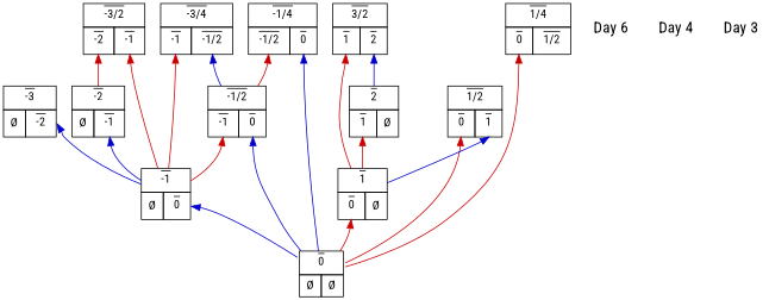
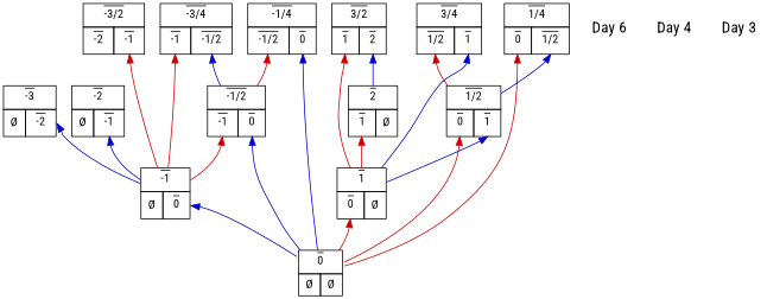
  digraph {
    fontname="Roboto Condensed"
    node [fontname="Roboto Condensed" margin=0 shape=none]
    edge [color=red3 dir=back fontname="Roboto Condensed" tailport=R]
    n1 [label=<<TABLE BORDER="0" CELLBORDER="1" CELLSPACING="0" CELLPADDING="4">          <TR><TD  CELLPADDING="5pt" COLSPAN="2"><o>0</o></TD></TR>          <TR><TD PORT="L"> Ø </TD><TD PORT="R"> Ø </TD></TR>          </TABLE>>]
    n2 [fontsize=18 label="Day 6" margin=""]
    n3 [label=<<TABLE BORDER="0" CELLBORDER="1" CELLSPACING="0" CELLPADDING="4">          <TR><TD  CELLPADDING="5pt" COLSPAN="2"><o>-1</o></TD></TR>          <TR><TD PORT="L"> Ø </TD><TD PORT="R"> <TABLE BORDER="0" CELLBORDER="0" CELLPADDING="0"><TR><TD CELLPADDING="1pt"  PORT="0,1"> <o>0</o> </TD> &nbsp; </TR></TABLE> </TD></TR>          </TABLE>>]
    n4 [label=<<TABLE BORDER="0" CELLBORDER="1" CELLSPACING="0" CELLPADDING="4">          <TR><TD  CELLPADDING="5pt" COLSPAN="2"><o>1</o></TD></TR>          <TR><TD PORT="L"> <TABLE BORDER="0" CELLBORDER="0" CELLPADDING="0"><TR><TD CELLPADDING="1pt" PORT="0,1"> <o>0</o> </TD> &nbsp; </TR></TABLE> </TD><TD PORT="R"> Ø </TD></TR>          </TABLE>>]
    n5 [fontsize=18 label="Day 4" margin=""]
    n6 [label=<<TABLE BORDER="0" CELLBORDER="1" CELLSPACING="0" CELLPADDING="4">          <TR><TD  CELLPADDING="5pt" COLSPAN="2"><o>-2</o></TD></TR>          <TR><TD PORT="L"> Ø </TD><TD PORT="R"> <TABLE BORDER="0" CELLBORDER="0" CELLPADDING="0"><TR><TD CELLPADDING="1pt"  PORT="-1,1"> <o>-1</o> </TD> &nbsp; </TR></TABLE> </TD></TR>          </TABLE>>]
    n7 [label=<<TABLE BORDER="0" CELLBORDER="1" CELLSPACING="0" CELLPADDING="4">          <TR><TD  CELLPADDING="5pt" COLSPAN="2"><o>2</o></TD></TR>          <TR><TD PORT="L"> <TABLE BORDER="0" CELLBORDER="0" CELLPADDING="0"><TR><TD CELLPADDING="1pt" PORT="1,1"> <o>1</o> </TD> &nbsp; </TR></TABLE> </TD><TD PORT="R"> Ø </TD></TR>          </TABLE>>]
    n8 [label=<<TABLE BORDER="0" CELLBORDER="1" CELLSPACING="0" CELLPADDING="4">          <TR><TD  CELLPADDING="5pt" COLSPAN="2"><o>1/2</o></TD></TR>          <TR><TD PORT="L"> <TABLE BORDER="0" CELLBORDER="0" CELLPADDING="0"><TR><TD CELLPADDING="1pt" PORT="0,1"> <o>0</o> </TD> &nbsp; </TR></TABLE> </TD><TD PORT="R"> <TABLE BORDER="0" CELLBORDER="0" CELLPADDING="0"><TR><TD CELLPADDING="1pt"  PORT="1,1"> <o>1</o> </TD> &nbsp; </TR></TABLE> </TD></TR>          </TABLE>>]
    n9 [label=<<TABLE BORDER="0" CELLBORDER="1" CELLSPACING="0" CELLPADDING="4">          <TR><TD  CELLPADDING="5pt" COLSPAN="2"><o>-1/2</o></TD></TR>          <TR><TD PORT="L"> <TABLE BORDER="0" CELLBORDER="0" CELLPADDING="0"><TR><TD CELLPADDING="1pt" PORT="-1,1"> <o>-1</o> </TD> &nbsp; </TR></TABLE> </TD><TD PORT="R"> <TABLE BORDER="0" CELLBORDER="0" CELLPADDING="0"><TR><TD CELLPADDING="1pt"  PORT="0,1"> <o>0</o> </TD> &nbsp; </TR></TABLE> </TD></TR>          </TABLE>>]
    n10 [fontsize=18 label="Day 3" margin=""]
    n11 [label=<<TABLE BORDER="0" CELLBORDER="1" CELLSPACING="0" CELLPADDING="4">          <TR><TD  CELLPADDING="5pt" COLSPAN="2"><o>-3</o></TD></TR>          <TR><TD PORT="L"> Ø </TD><TD PORT="R"> <TABLE BORDER="0" CELLBORDER="0" CELLPADDING="0"><TR><TD CELLPADDING="1pt"  PORT="-2,1"> <o>-2</o> </TD> &nbsp; </TR></TABLE> </TD></TR>          </TABLE>>]
    n12 [label=<<TABLE BORDER="0" CELLBORDER="1" CELLSPACING="0" CELLPADDING="4">          <TR><TD  CELLPADDING="5pt" COLSPAN="2"><o>1/4</o></TD></TR>          <TR><TD PORT="L"> <TABLE BORDER="0" CELLBORDER="0" CELLPADDING="0"><TR><TD CELLPADDING="1pt" PORT="0,1"> <o>0</o> </TD> &nbsp; </TR></TABLE> </TD><TD PORT="R"> <TABLE BORDER="0" CELLBORDER="0" CELLPADDING="0"><TR><TD CELLPADDING="1pt"  PORT="1/2,1"> <o>1/2</o> </TD> &nbsp; </TR></TABLE> </TD></TR>          </TABLE>>]
    n13 [label=<<TABLE BORDER="0" CELLBORDER="1" CELLSPACING="0" CELLPADDING="4">          <TR><TD  CELLPADDING="5pt" COLSPAN="2"><o>-1/4</o></TD></TR>          <TR><TD PORT="L"> <TABLE BORDER="0" CELLBORDER="0" CELLPADDING="0"><TR><TD CELLPADDING="1pt" PORT="-1/2,1"> <o>-1/2</o> </TD> &nbsp; </TR></TABLE> </TD><TD PORT="R"> <TABLE BORDER="0" CELLBORDER="0" CELLPADDING="0"><TR><TD CELLPADDING="1pt"  PORT="0,1"> <o>0</o> </TD> &nbsp; </TR></TABLE> </TD></TR>          </TABLE>>]
+   n14 [label=<<TABLE BORDER="0" CELLBORDER="1" CELLSPACING="0" CELLPADDING="4">          <TR><TD  CELLPADDING="5pt" COLSPAN="2"><o>3/4</o></TD></TR>          <TR><TD PORT="L"> <TABLE BORDER="0" CELLBORDER="0" CELLPADDING="0"><TR><TD CELLPADDING="1pt" PORT="1/2,1"> <o>1/2</o> </TD> &nbsp; </TR></TABLE> </TD><TD PORT="R"> <TABLE BORDER="0" CELLBORDER="0" CELLPADDING="0"><TR><TD CELLPADDING="1pt"  PORT="1,1"> <o>1</o> </TD> &nbsp; </TR></TABLE> </TD></TR>          </TABLE>>]
    n15 [label=<<TABLE BORDER="0" CELLBORDER="1" CELLSPACING="0" CELLPADDING="4">          <TR><TD  CELLPADDING="5pt" COLSPAN="2"><o>-3/4</o></TD></TR>          <TR><TD PORT="L"> <TABLE BORDER="0" CELLBORDER="0" CELLPADDING="0"><TR><TD CELLPADDING="1pt" PORT="-1,1"> <o>-1</o> </TD> &nbsp; </TR></TABLE> </TD><TD PORT="R"> <TABLE BORDER="0" CELLBORDER="0" CELLPADDING="0"><TR><TD CELLPADDING="1pt"  PORT="-1/2,1"> <o>-1/2</o> </TD> &nbsp; </TR></TABLE> </TD></TR>          </TABLE>>]
    n16 [label=<<TABLE BORDER="0" CELLBORDER="1" CELLSPACING="0" CELLPADDING="4">          <TR><TD  CELLPADDING="5pt" COLSPAN="2"><o>3/2</o></TD></TR>          <TR><TD PORT="L"> <TABLE BORDER="0" CELLBORDER="0" CELLPADDING="0"><TR><TD CELLPADDING="1pt" PORT="1,1"> <o>1</o> </TD> &nbsp; </TR></TABLE> </TD><TD PORT="R"> <TABLE BORDER="0" CELLBORDER="0" CELLPADDING="0"><TR><TD CELLPADDING="1pt"  PORT="2,1"> <o>2</o> </TD> &nbsp; </TR></TABLE> </TD></TR>          </TABLE>>]
    n17 [label=<<TABLE BORDER="0" CELLBORDER="1" CELLSPACING="0" CELLPADDING="4">          <TR><TD  CELLPADDING="5pt" COLSPAN="2"><o>-3/2</o></TD></TR>          <TR><TD PORT="L"> <TABLE BORDER="0" CELLBORDER="0" CELLPADDING="0"><TR><TD CELLPADDING="1pt" PORT="-2,1"> <o>-2</o> </TD> &nbsp; </TR></TABLE> </TD><TD PORT="R"> <TABLE BORDER="0" CELLBORDER="0" CELLPADDING="0"><TR><TD CELLPADDING="1pt"  PORT="-1,1"> <o>-1</o> </TD> &nbsp; </TR></TABLE> </TD></TR>          </TABLE>>]
    n3 -> n1 [color=blue3]
    n4 -> n1 [tailport=L]
    n6 -> n3 [color=blue3]
    n7 -> n4 [tailport=L]
    n8 -> n1 [tailport=L]
    n8 -> n4 [color=blue3]
    n9 -> n1 [color=blue3]
    n9 -> n3 [tailport=L]
    n11 -> n3 [color=blue3]
    n12 -> n1 [tailport=L]
+   n12 -> n8 [color=blue3]
    n13 -> n1 [color=blue3]
    n13 -> n9 [tailport=L]
+   n14 -> n4 [color=blue3]
+   n14 -> n8 [tailport=L]
    n15 -> n3 [tailport=L]
    n15 -> n9 [color=blue3]
    n16 -> n4 [tailport=L]
    n16 -> n7 [color=blue3]
    n17 -> n3
-   n17 -> n6 [tailport=L]
  }
